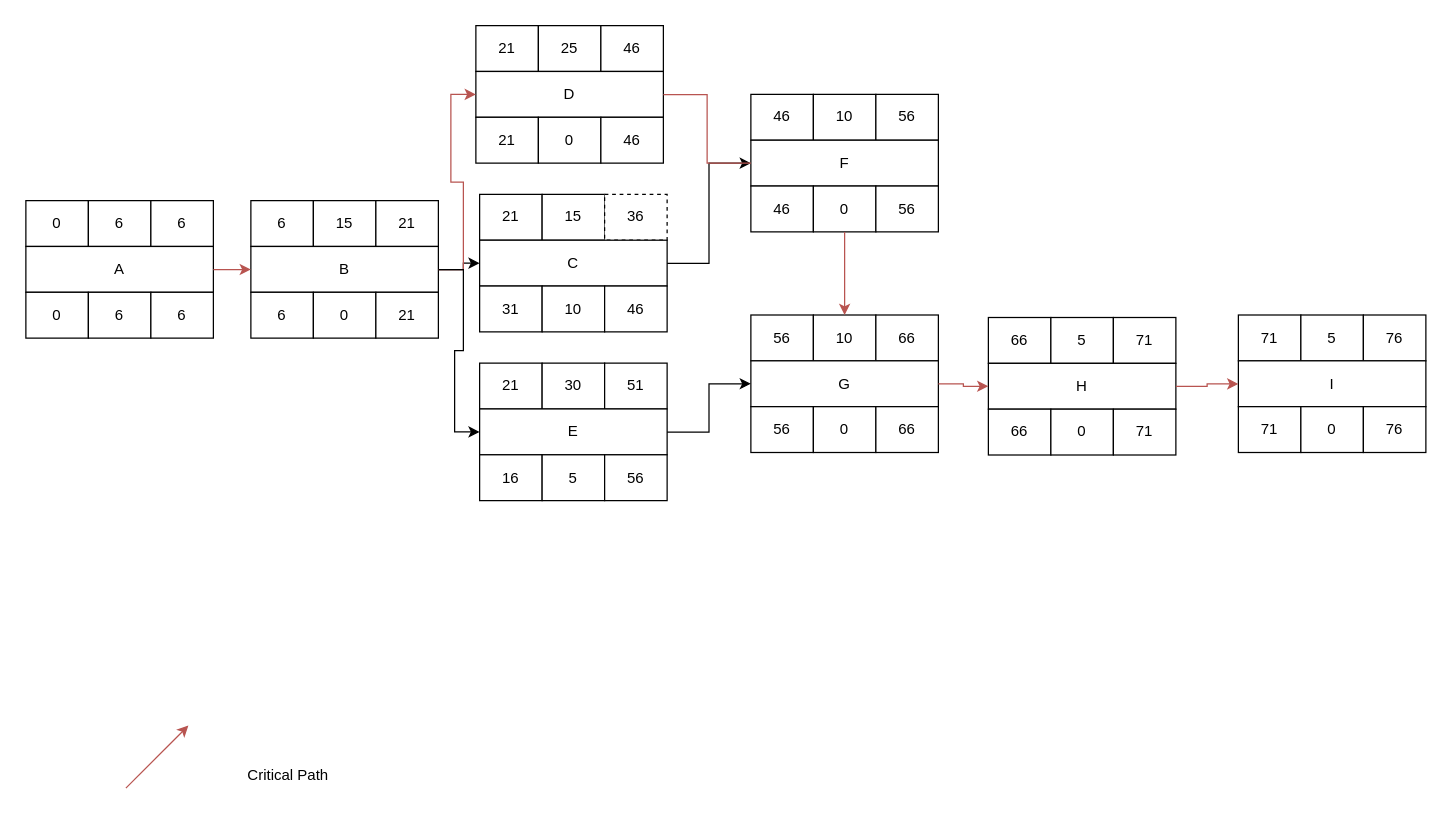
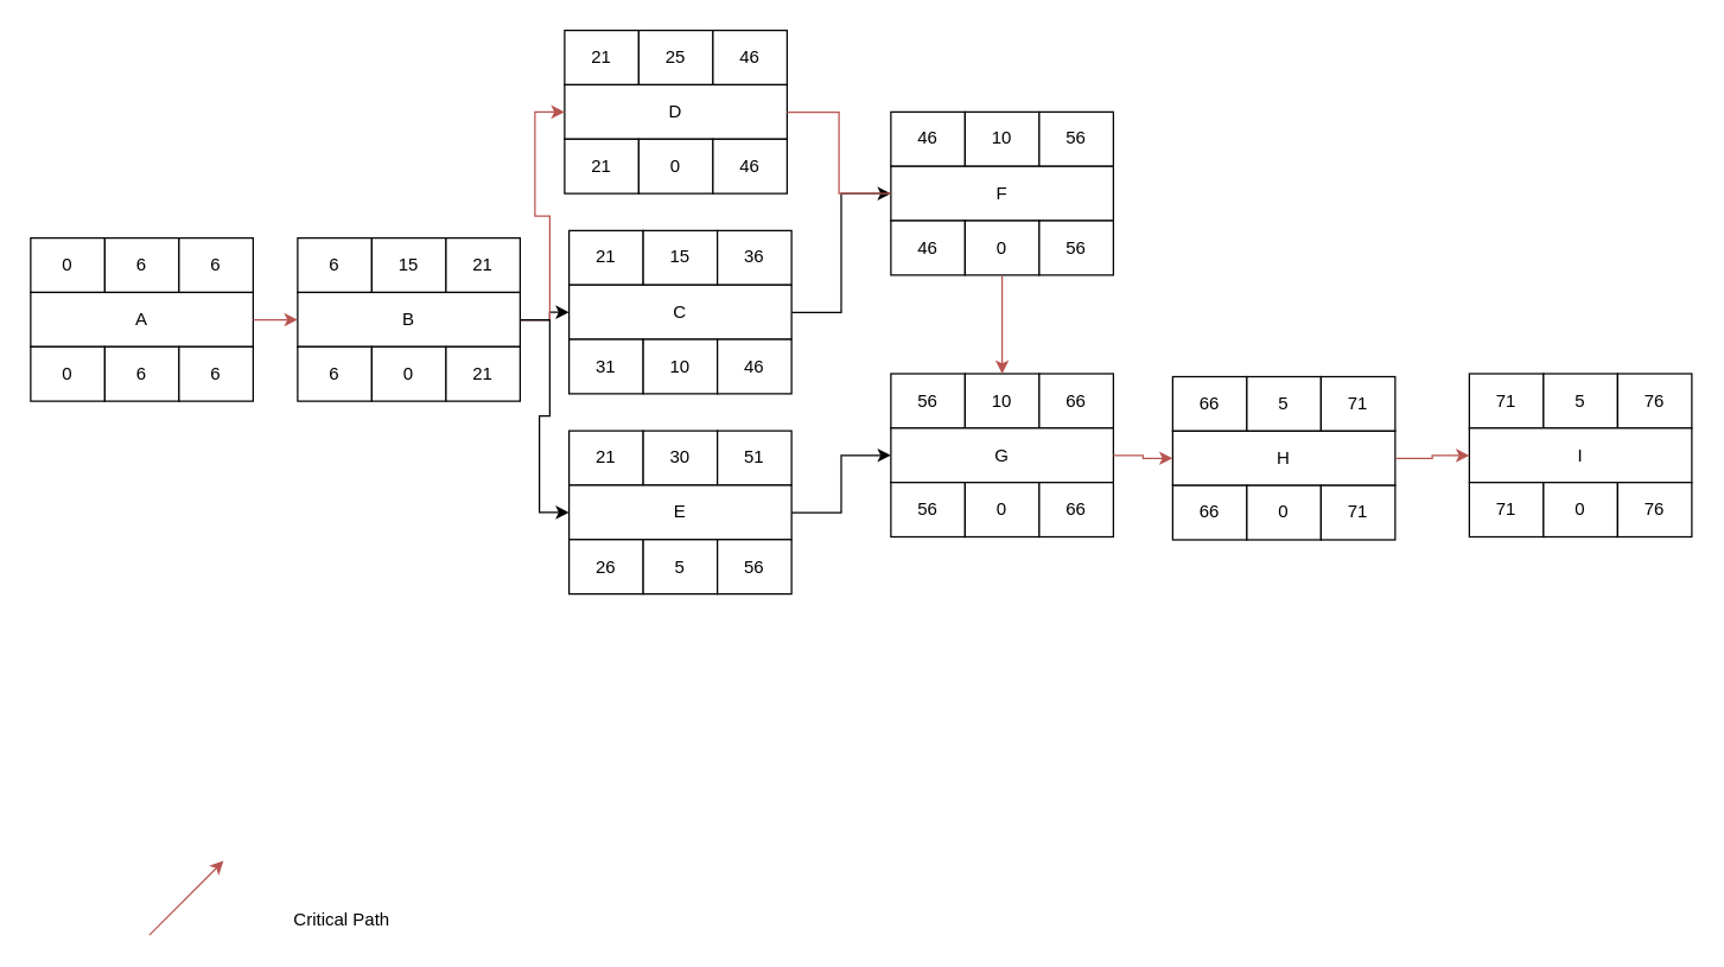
  <mxCell id="0" />
  <mxCell id="1" parent="0" />
  <mxCell id="2" value="" style="group" vertex="1" connectable="0" parent="1"><mxGeometry x="20" y="160" width="150" height="110" as="geometry" /></mxCell>
  <mxCell id="3" value="0" style="rounded=0;whiteSpace=wrap;html=1;" vertex="1" parent="2"><mxGeometry width="50" height="36.667" as="geometry" /></mxCell>
  <mxCell id="4" value="6" style="rounded=0;whiteSpace=wrap;html=1;" vertex="1" parent="2"><mxGeometry x="50" width="50" height="36.667" as="geometry" /></mxCell>
  <mxCell id="5" value="6" style="rounded=0;whiteSpace=wrap;html=1;" vertex="1" parent="2"><mxGeometry x="100" width="50" height="36.667" as="geometry" /></mxCell>
  <mxCell id="6" value="A" style="rounded=0;whiteSpace=wrap;html=1;" vertex="1" parent="2"><mxGeometry y="36.667" width="150" height="36.667" as="geometry" /></mxCell>
  <mxCell id="7" value="0" style="rounded=0;whiteSpace=wrap;html=1;" vertex="1" parent="2"><mxGeometry y="73.333" width="50" height="36.667" as="geometry" /></mxCell>
  <mxCell id="8" value="6" style="rounded=0;whiteSpace=wrap;html=1;" vertex="1" parent="2"><mxGeometry x="50" y="73.333" width="50" height="36.667" as="geometry" /></mxCell>
  <mxCell id="9" value="6" style="rounded=0;whiteSpace=wrap;html=1;" vertex="1" parent="2"><mxGeometry x="100" y="73.333" width="50" height="36.667" as="geometry" /></mxCell>
  <mxCell id="10" value="" style="group" vertex="1" connectable="0" parent="1"><mxGeometry x="200" y="160" width="150" height="110" as="geometry" /></mxCell>
  <mxCell id="11" value="6" style="rounded=0;whiteSpace=wrap;html=1;" vertex="1" parent="10"><mxGeometry width="50" height="36.667" as="geometry" /></mxCell>
  <mxCell id="12" value="15" style="rounded=0;whiteSpace=wrap;html=1;" vertex="1" parent="10"><mxGeometry x="50" width="50" height="36.667" as="geometry" /></mxCell>
  <mxCell id="13" value="21" style="rounded=0;whiteSpace=wrap;html=1;" vertex="1" parent="10"><mxGeometry x="100" width="50" height="36.667" as="geometry" /></mxCell>
  <mxCell id="14" value="B" style="rounded=0;whiteSpace=wrap;html=1;" vertex="1" parent="10"><mxGeometry y="36.667" width="150" height="36.667" as="geometry" /></mxCell>
  <mxCell id="15" value="6" style="rounded=0;whiteSpace=wrap;html=1;" vertex="1" parent="10"><mxGeometry y="73.333" width="50" height="36.667" as="geometry" /></mxCell>
  <mxCell id="16" value="0" style="rounded=0;whiteSpace=wrap;html=1;" vertex="1" parent="10"><mxGeometry x="50" y="73.333" width="50" height="36.667" as="geometry" /></mxCell>
  <mxCell id="17" value="21" style="rounded=0;whiteSpace=wrap;html=1;" vertex="1" parent="10"><mxGeometry x="100" y="73.333" width="50" height="36.667" as="geometry" /></mxCell>
  <mxCell id="18" value="15" style="group" vertex="1" connectable="0" parent="1"><mxGeometry x="383" y="155" width="150" height="110" as="geometry" /></mxCell>
  <mxCell id="19" value="21" style="rounded=0;whiteSpace=wrap;html=1;" vertex="1" parent="18"><mxGeometry width="50" height="36.667" as="geometry" /></mxCell>
  <mxCell id="20" value="15" style="rounded=0;whiteSpace=wrap;html=1;" vertex="1" parent="18"><mxGeometry x="50" width="50" height="36.667" as="geometry" /></mxCell>
- <mxCell id="21" value="36" style="rounded=0;whiteSpace=wrap;html=1;dashed=1;" vertex="1" parent="18"><mxGeometry x="100" width="50" height="36.667" as="geometry" /></mxCell>
+ <mxCell id="21" value="36" style="rounded=0;whiteSpace=wrap;html=1;" vertex="1" parent="18"><mxGeometry x="100" width="50" height="36.667" as="geometry" /></mxCell>
  <mxCell id="22" value="C" style="rounded=0;whiteSpace=wrap;html=1;" vertex="1" parent="18"><mxGeometry y="36.667" width="150" height="36.667" as="geometry" /></mxCell>
  <mxCell id="23" value="31" style="rounded=0;whiteSpace=wrap;html=1;" vertex="1" parent="18"><mxGeometry y="73.333" width="50" height="36.667" as="geometry" /></mxCell>
  <mxCell id="24" value="10" style="rounded=0;whiteSpace=wrap;html=1;" vertex="1" parent="18"><mxGeometry x="50" y="73.333" width="50" height="36.667" as="geometry" /></mxCell>
  <mxCell id="25" value="46" style="rounded=0;whiteSpace=wrap;html=1;" vertex="1" parent="18"><mxGeometry x="100" y="73.333" width="50" height="36.667" as="geometry" /></mxCell>
  <mxCell id="26" value="" style="group" vertex="1" connectable="0" parent="1"><mxGeometry x="380" y="20" width="150" height="110" as="geometry" /></mxCell>
  <mxCell id="27" value="21" style="rounded=0;whiteSpace=wrap;html=1;" vertex="1" parent="26"><mxGeometry width="50" height="36.667" as="geometry" /></mxCell>
  <mxCell id="28" value="25" style="rounded=0;whiteSpace=wrap;html=1;" vertex="1" parent="26"><mxGeometry x="50" width="50" height="36.667" as="geometry" /></mxCell>
  <mxCell id="29" value="46" style="rounded=0;whiteSpace=wrap;html=1;" vertex="1" parent="26"><mxGeometry x="100" width="50" height="36.667" as="geometry" /></mxCell>
  <mxCell id="30" value="D" style="rounded=0;whiteSpace=wrap;html=1;" vertex="1" parent="26"><mxGeometry y="36.667" width="150" height="36.667" as="geometry" /></mxCell>
  <mxCell id="31" value="21" style="rounded=0;whiteSpace=wrap;html=1;" vertex="1" parent="26"><mxGeometry y="73.333" width="50" height="36.667" as="geometry" /></mxCell>
  <mxCell id="32" value="0" style="rounded=0;whiteSpace=wrap;html=1;" vertex="1" parent="26"><mxGeometry x="50" y="73.333" width="50" height="36.667" as="geometry" /></mxCell>
  <mxCell id="33" value="46" style="rounded=0;whiteSpace=wrap;html=1;" vertex="1" parent="26"><mxGeometry x="100" y="73.333" width="50" height="36.667" as="geometry" /></mxCell>
  <mxCell id="34" value="" style="group" vertex="1" connectable="0" parent="1"><mxGeometry x="383" y="290" width="150" height="110" as="geometry" /></mxCell>
  <mxCell id="35" value="21" style="rounded=0;whiteSpace=wrap;html=1;" vertex="1" parent="34"><mxGeometry width="50" height="36.667" as="geometry" /></mxCell>
  <mxCell id="36" value="30" style="rounded=0;whiteSpace=wrap;html=1;" vertex="1" parent="34"><mxGeometry x="50" width="50" height="36.667" as="geometry" /></mxCell>
  <mxCell id="37" value="51" style="rounded=0;whiteSpace=wrap;html=1;" vertex="1" parent="34"><mxGeometry x="100" width="50" height="36.667" as="geometry" /></mxCell>
  <mxCell id="38" value="E" style="rounded=0;whiteSpace=wrap;html=1;" vertex="1" parent="34"><mxGeometry y="36.667" width="150" height="36.667" as="geometry" /></mxCell>
- <mxCell id="39" value="16" style="rounded=0;whiteSpace=wrap;html=1;" vertex="1" parent="34"><mxGeometry y="73.333" width="50" height="36.667" as="geometry" /></mxCell>
+ <mxCell id="39" value="26" style="rounded=0;whiteSpace=wrap;html=1;" vertex="1" parent="34"><mxGeometry y="73.333" width="50" height="36.667" as="geometry" /></mxCell>
  <mxCell id="40" value="5" style="rounded=0;whiteSpace=wrap;html=1;" vertex="1" parent="34"><mxGeometry x="50" y="73.333" width="50" height="36.667" as="geometry" /></mxCell>
  <mxCell id="41" value="56" style="rounded=0;whiteSpace=wrap;html=1;" vertex="1" parent="34"><mxGeometry x="100" y="73.333" width="50" height="36.667" as="geometry" /></mxCell>
  <mxCell id="42" value="10" style="group" vertex="1" connectable="0" parent="1"><mxGeometry x="600" y="75" width="150" height="110" as="geometry" /></mxCell>
  <mxCell id="43" value="46" style="rounded=0;whiteSpace=wrap;html=1;" vertex="1" parent="42"><mxGeometry width="50" height="36.667" as="geometry" /></mxCell>
  <mxCell id="44" value="10" style="rounded=0;whiteSpace=wrap;html=1;" vertex="1" parent="42"><mxGeometry x="50" width="50" height="36.667" as="geometry" /></mxCell>
  <mxCell id="45" value="56" style="rounded=0;whiteSpace=wrap;html=1;" vertex="1" parent="42"><mxGeometry x="100" width="50" height="36.667" as="geometry" /></mxCell>
  <mxCell id="46" value="F" style="rounded=0;whiteSpace=wrap;html=1;" vertex="1" parent="42"><mxGeometry y="36.667" width="150" height="36.667" as="geometry" /></mxCell>
  <mxCell id="47" value="46" style="rounded=0;whiteSpace=wrap;html=1;" vertex="1" parent="42"><mxGeometry y="73.333" width="50" height="36.667" as="geometry" /></mxCell>
  <mxCell id="48" value="0" style="rounded=0;whiteSpace=wrap;html=1;" vertex="1" parent="42"><mxGeometry x="50" y="73.333" width="50" height="36.667" as="geometry" /></mxCell>
  <mxCell id="49" value="56" style="rounded=0;whiteSpace=wrap;html=1;" vertex="1" parent="42"><mxGeometry x="100" y="73.333" width="50" height="36.667" as="geometry" /></mxCell>
  <mxCell id="50" value="" style="group" vertex="1" connectable="0" parent="1"><mxGeometry x="600" y="251.5" width="150" height="110" as="geometry" /></mxCell>
  <mxCell id="51" value="56" style="rounded=0;whiteSpace=wrap;html=1;" vertex="1" parent="50"><mxGeometry width="50" height="36.667" as="geometry" /></mxCell>
  <mxCell id="52" value="10" style="rounded=0;whiteSpace=wrap;html=1;" vertex="1" parent="50"><mxGeometry x="50" width="50" height="36.667" as="geometry" /></mxCell>
  <mxCell id="53" value="66" style="rounded=0;whiteSpace=wrap;html=1;" vertex="1" parent="50"><mxGeometry x="100" width="50" height="36.667" as="geometry" /></mxCell>
  <mxCell id="54" value="G" style="rounded=0;whiteSpace=wrap;html=1;" vertex="1" parent="50"><mxGeometry y="36.667" width="150" height="36.667" as="geometry" /></mxCell>
  <mxCell id="55" value="56" style="rounded=0;whiteSpace=wrap;html=1;" vertex="1" parent="50"><mxGeometry y="73.333" width="50" height="36.667" as="geometry" /></mxCell>
  <mxCell id="56" value="0" style="rounded=0;whiteSpace=wrap;html=1;" vertex="1" parent="50"><mxGeometry x="50" y="73.333" width="50" height="36.667" as="geometry" /></mxCell>
  <mxCell id="57" value="66" style="rounded=0;whiteSpace=wrap;html=1;" vertex="1" parent="50"><mxGeometry x="100" y="73.333" width="50" height="36.667" as="geometry" /></mxCell>
  <mxCell id="58" value="" style="group" vertex="1" connectable="0" parent="1"><mxGeometry x="790" y="253.5" width="150" height="110" as="geometry" /></mxCell>
  <mxCell id="59" value="66" style="rounded=0;whiteSpace=wrap;html=1;" vertex="1" parent="58"><mxGeometry width="50" height="36.667" as="geometry" /></mxCell>
  <mxCell id="60" value="5" style="rounded=0;whiteSpace=wrap;html=1;" vertex="1" parent="58"><mxGeometry x="50" width="50" height="36.667" as="geometry" /></mxCell>
  <mxCell id="61" value="71" style="rounded=0;whiteSpace=wrap;html=1;" vertex="1" parent="58"><mxGeometry x="100" width="50" height="36.667" as="geometry" /></mxCell>
  <mxCell id="62" value="H" style="rounded=0;whiteSpace=wrap;html=1;" vertex="1" parent="58"><mxGeometry y="36.667" width="150" height="36.667" as="geometry" /></mxCell>
  <mxCell id="63" value="66" style="rounded=0;whiteSpace=wrap;html=1;" vertex="1" parent="58"><mxGeometry y="73.333" width="50" height="36.667" as="geometry" /></mxCell>
  <mxCell id="64" value="0" style="rounded=0;whiteSpace=wrap;html=1;" vertex="1" parent="58"><mxGeometry x="50" y="73.333" width="50" height="36.667" as="geometry" /></mxCell>
  <mxCell id="65" value="71" style="rounded=0;whiteSpace=wrap;html=1;" vertex="1" parent="58"><mxGeometry x="100" y="73.333" width="50" height="36.667" as="geometry" /></mxCell>
  <mxCell id="66" value="" style="group" vertex="1" connectable="0" parent="1"><mxGeometry x="990" y="251.5" width="150" height="110" as="geometry" /></mxCell>
  <mxCell id="67" value="71" style="rounded=0;whiteSpace=wrap;html=1;" vertex="1" parent="66"><mxGeometry width="50" height="36.667" as="geometry" /></mxCell>
  <mxCell id="68" value="5" style="rounded=0;whiteSpace=wrap;html=1;" vertex="1" parent="66"><mxGeometry x="50" width="50" height="36.667" as="geometry" /></mxCell>
  <mxCell id="69" value="76" style="rounded=0;whiteSpace=wrap;html=1;" vertex="1" parent="66"><mxGeometry x="100" width="50" height="36.667" as="geometry" /></mxCell>
  <mxCell id="70" value="I" style="rounded=0;whiteSpace=wrap;html=1;" vertex="1" parent="66"><mxGeometry y="36.667" width="150" height="36.667" as="geometry" /></mxCell>
  <mxCell id="71" value="71" style="rounded=0;whiteSpace=wrap;html=1;" vertex="1" parent="66"><mxGeometry y="73.333" width="50" height="36.667" as="geometry" /></mxCell>
  <mxCell id="72" value="0" style="rounded=0;whiteSpace=wrap;html=1;" vertex="1" parent="66"><mxGeometry x="50" y="73.333" width="50" height="36.667" as="geometry" /></mxCell>
  <mxCell id="73" value="76" style="rounded=0;whiteSpace=wrap;html=1;" vertex="1" parent="66"><mxGeometry x="100" y="73.333" width="50" height="36.667" as="geometry" /></mxCell>
  <mxCell id="74" style="edgeStyle=orthogonalEdgeStyle;rounded=0;orthogonalLoop=1;jettySize=auto;html=1;fillColor=#f8cecc;strokeColor=#b85450;" edge="1" parent="1" source="6" target="14"><mxGeometry relative="1" as="geometry" /></mxCell>
  <mxCell id="75" style="edgeStyle=orthogonalEdgeStyle;rounded=0;orthogonalLoop=1;jettySize=auto;html=1;entryX=0;entryY=0.5;entryDx=0;entryDy=0;" edge="1" parent="1" source="14" target="22"><mxGeometry relative="1" as="geometry" /></mxCell>
  <mxCell id="76" style="edgeStyle=orthogonalEdgeStyle;rounded=0;orthogonalLoop=1;jettySize=auto;html=1;entryX=0;entryY=0.5;entryDx=0;entryDy=0;fillColor=#f8cecc;strokeColor=#b85450;" edge="1" parent="1" source="14" target="30"><mxGeometry relative="1" as="geometry" /></mxCell>
  <mxCell id="77" style="edgeStyle=orthogonalEdgeStyle;rounded=0;orthogonalLoop=1;jettySize=auto;html=1;entryX=0;entryY=0.5;entryDx=0;entryDy=0;" edge="1" parent="1" source="14" target="38"><mxGeometry relative="1" as="geometry" /></mxCell>
  <mxCell id="78" style="edgeStyle=orthogonalEdgeStyle;rounded=0;orthogonalLoop=1;jettySize=auto;html=1;entryX=0;entryY=0.5;entryDx=0;entryDy=0;" edge="1" parent="1" source="22" target="46"><mxGeometry relative="1" as="geometry" /></mxCell>
  <mxCell id="79" style="edgeStyle=orthogonalEdgeStyle;rounded=0;orthogonalLoop=1;jettySize=auto;html=1;entryX=0;entryY=0.5;entryDx=0;entryDy=0;fillColor=#f8cecc;strokeColor=#b85450;endArrow=none;" edge="1" parent="1" source="30" target="46"><mxGeometry relative="1" as="geometry" /></mxCell>
  <mxCell id="80" style="edgeStyle=orthogonalEdgeStyle;rounded=0;orthogonalLoop=1;jettySize=auto;html=1;entryX=0;entryY=0.5;entryDx=0;entryDy=0;" edge="1" parent="1" source="38" target="54"><mxGeometry relative="1" as="geometry" /></mxCell>
  <mxCell id="81" style="edgeStyle=orthogonalEdgeStyle;rounded=0;orthogonalLoop=1;jettySize=auto;html=1;fillColor=#f8cecc;strokeColor=#b85450;" edge="1" parent="1" source="48" target="52"><mxGeometry relative="1" as="geometry" /></mxCell>
  <mxCell id="82" style="edgeStyle=orthogonalEdgeStyle;rounded=0;orthogonalLoop=1;jettySize=auto;html=1;entryX=0;entryY=0.5;entryDx=0;entryDy=0;fillColor=#f8cecc;strokeColor=#b85450;" edge="1" parent="1" source="54" target="62"><mxGeometry relative="1" as="geometry" /></mxCell>
  <mxCell id="83" style="edgeStyle=orthogonalEdgeStyle;rounded=0;orthogonalLoop=1;jettySize=auto;html=1;fillColor=#f8cecc;strokeColor=#b85450;" edge="1" parent="1" source="62" target="70"><mxGeometry relative="1" as="geometry" /></mxCell>
  <mxCell id="84" value="" style="endArrow=classic;html=1;fillColor=#f8cecc;strokeColor=#b85450;" edge="1" parent="1"><mxGeometry width="50" height="50" relative="1" as="geometry"><mxPoint x="100" y="630" as="sourcePoint" /><mxPoint x="150" y="580" as="targetPoint" /></mxGeometry></mxCell>
  <mxCell id="85" value="Critical Path" style="text;html=1;strokeColor=none;fillColor=none;align=center;verticalAlign=middle;whiteSpace=wrap;rounded=0;" vertex="1" parent="1"><mxGeometry x="185" y="610" width="90" height="20" as="geometry" /></mxCell>
